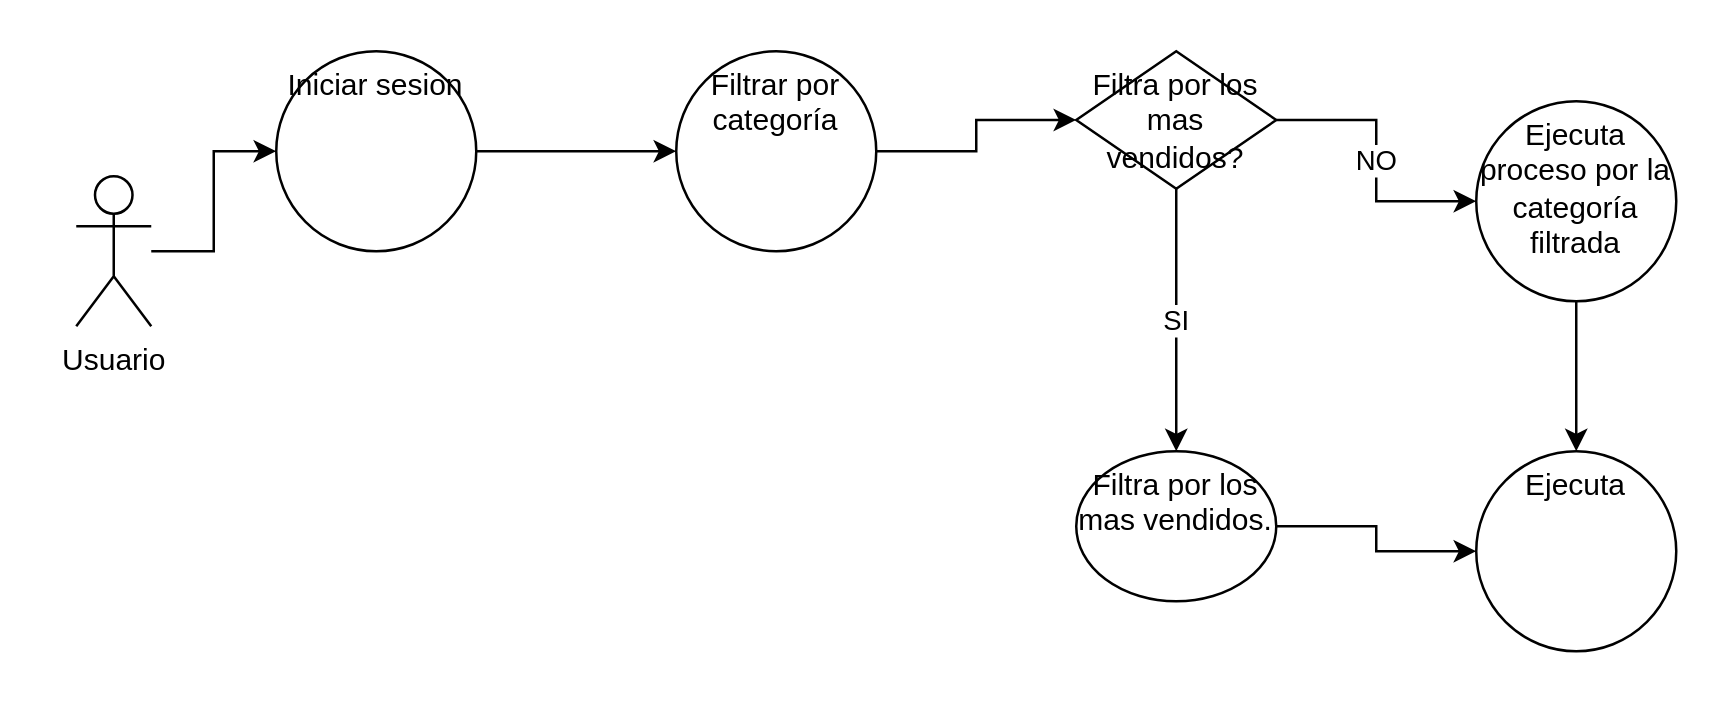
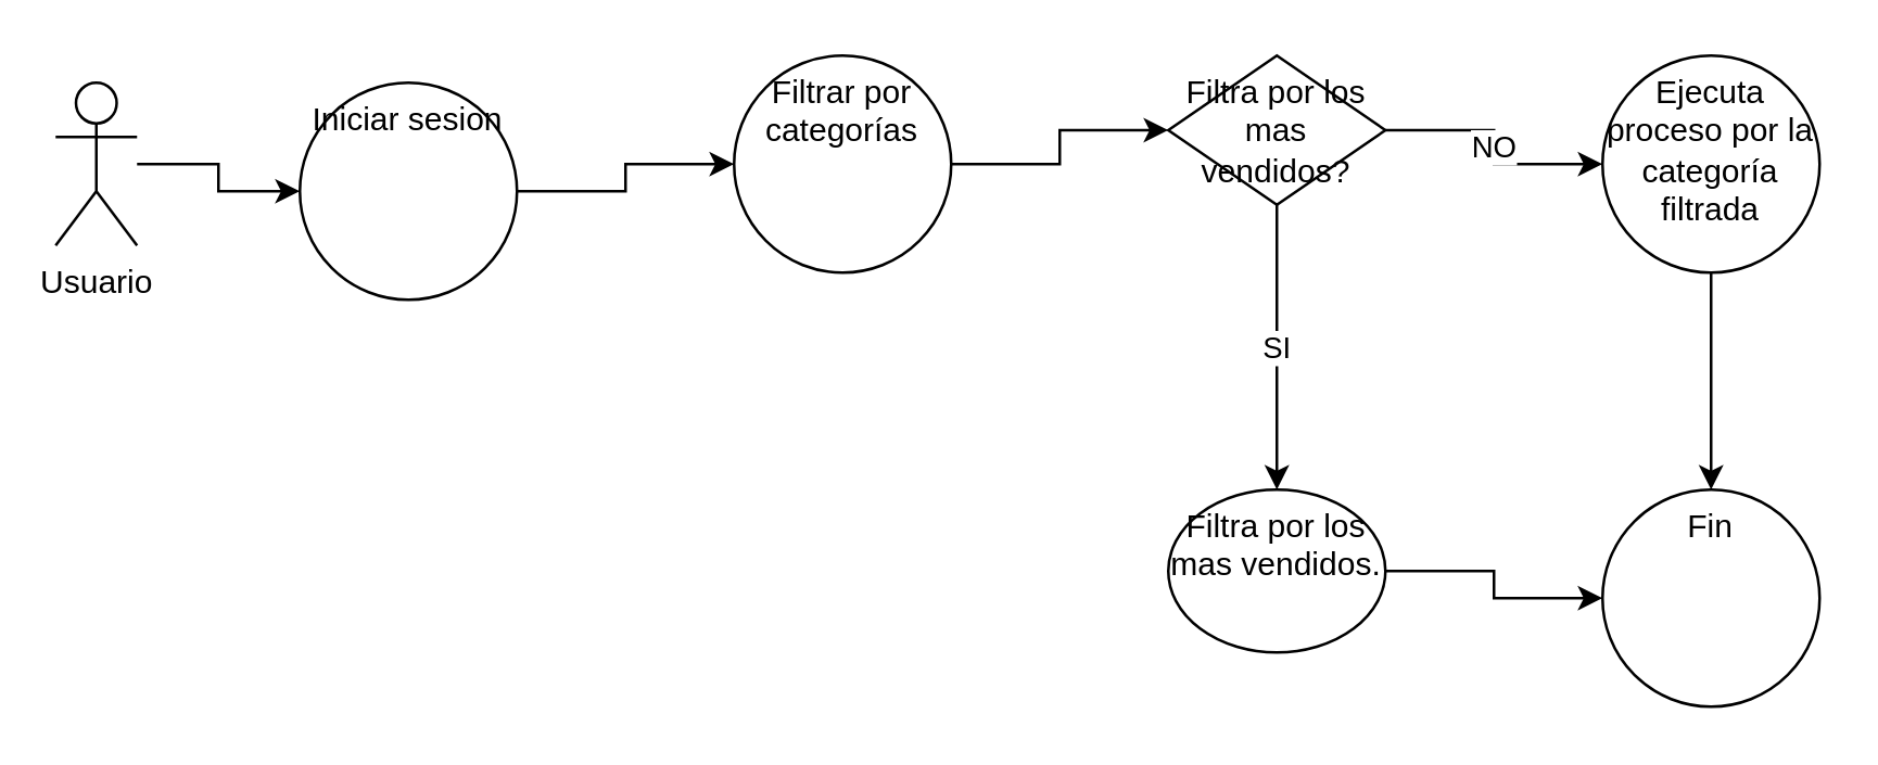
  <mxCell id="0" />
  <mxCell id="1" parent="0" />
  <mxCell id="2" value="" style="edgeStyle=orthogonalEdgeStyle;rounded=0;orthogonalLoop=1;jettySize=auto;html=1;" edge="1" parent="1" source="3" target="5"><mxGeometry relative="1" as="geometry" /></mxCell>
- <mxCell id="3" value="Usuario" style="shape=umlActor;verticalLabelPosition=bottom;verticalAlign=top;html=1;outlineConnect=0;" vertex="1" parent="1"><mxGeometry x="30" y="70" width="30" height="60" as="geometry" /></mxCell>
+ <mxCell id="3" value="Usuario" style="shape=umlActor;verticalLabelPosition=bottom;verticalAlign=top;html=1;outlineConnect=0;" vertex="1" parent="1"><mxGeometry x="20" y="30" width="30" height="60" as="geometry" /></mxCell>
  <mxCell id="4" value="" style="edgeStyle=orthogonalEdgeStyle;rounded=0;orthogonalLoop=1;jettySize=auto;html=1;" edge="1" parent="1" source="5" target="7"><mxGeometry relative="1" as="geometry" /></mxCell>
- <mxCell id="5" value="Iniciar sesion" style="ellipse;whiteSpace=wrap;html=1;verticalAlign=top;" vertex="1" parent="1"><mxGeometry x="110" y="20" width="80" height="80" as="geometry" /></mxCell>
+ <mxCell id="5" value="Iniciar sesion" style="ellipse;whiteSpace=wrap;html=1;verticalAlign=top;" vertex="1" parent="1"><mxGeometry x="110" y="30" width="80" height="80" as="geometry" /></mxCell>
  <mxCell id="6" value="" style="edgeStyle=orthogonalEdgeStyle;rounded=0;orthogonalLoop=1;jettySize=auto;html=1;" edge="1" parent="1" source="7" target="10"><mxGeometry relative="1" as="geometry" /></mxCell>
- <mxCell id="7" value="Filtrar por categoría" style="ellipse;whiteSpace=wrap;html=1;verticalAlign=top;" vertex="1" parent="1"><mxGeometry x="270" y="20" width="80" height="80" as="geometry" /></mxCell>
+ <mxCell id="7" value="Filtrar por categorías" style="ellipse;whiteSpace=wrap;html=1;verticalAlign=top;" vertex="1" parent="1"><mxGeometry x="270" y="20" width="80" height="80" as="geometry" /></mxCell>
  <mxCell id="8" value="SI" style="edgeStyle=orthogonalEdgeStyle;rounded=0;orthogonalLoop=1;jettySize=auto;html=1;" edge="1" parent="1" source="10" target="12"><mxGeometry relative="1" as="geometry" /></mxCell>
  <mxCell id="9" value="NO" style="edgeStyle=orthogonalEdgeStyle;rounded=0;orthogonalLoop=1;jettySize=auto;html=1;" edge="1" parent="1" source="10" target="14"><mxGeometry relative="1" as="geometry" /></mxCell>
  <mxCell id="10" value="Filtra por los mas vendidos?" style="rhombus;whiteSpace=wrap;html=1;verticalAlign=top;" vertex="1" parent="1"><mxGeometry x="430" y="20" width="80" height="55" as="geometry" /></mxCell>
  <mxCell id="11" value="" style="edgeStyle=orthogonalEdgeStyle;rounded=0;orthogonalLoop=1;jettySize=auto;html=1;" edge="1" parent="1" source="12" target="15"><mxGeometry relative="1" as="geometry" /></mxCell>
  <mxCell id="12" value="Filtra por los mas vendidos." style="ellipse;whiteSpace=wrap;html=1;verticalAlign=top;" vertex="1" parent="1"><mxGeometry x="430" y="180" width="80" height="60" as="geometry" /></mxCell>
  <mxCell id="13" value="" style="edgeStyle=orthogonalEdgeStyle;rounded=0;orthogonalLoop=1;jettySize=auto;html=1;" edge="1" parent="1" source="14" target="15"><mxGeometry relative="1" as="geometry" /></mxCell>
- <mxCell id="14" value="Ejecuta proceso por la categoría filtrada" style="ellipse;whiteSpace=wrap;html=1;verticalAlign=top;" vertex="1" parent="1"><mxGeometry x="590" y="40" width="80" height="80" as="geometry" /></mxCell>
- <mxCell id="15" value="Ejecuta" style="ellipse;whiteSpace=wrap;html=1;verticalAlign=top;" vertex="1" parent="1"><mxGeometry x="590" y="180" width="80" height="80" as="geometry" /></mxCell>
+ <mxCell id="14" value="Ejecuta proceso por la categoría filtrada" style="ellipse;whiteSpace=wrap;html=1;verticalAlign=top;" vertex="1" parent="1"><mxGeometry x="590" y="20" width="80" height="80" as="geometry" /></mxCell>
+ <mxCell id="15" value="Fin" style="ellipse;whiteSpace=wrap;html=1;verticalAlign=top;" vertex="1" parent="1"><mxGeometry x="590" y="180" width="80" height="80" as="geometry" /></mxCell>
